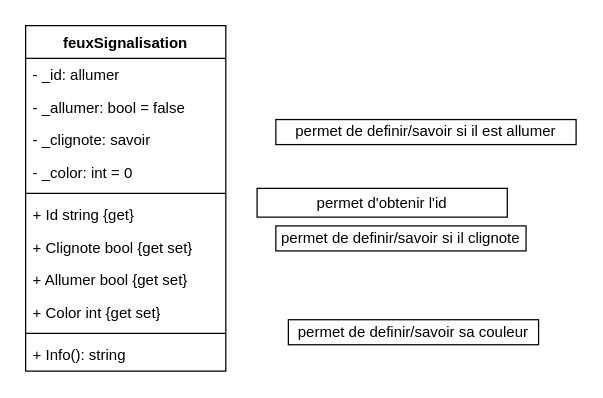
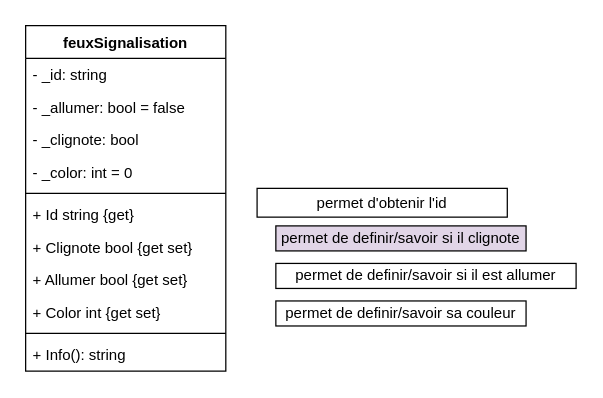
  <mxCell id="0" />
  <mxCell id="1" parent="0" />
  <mxCell id="2" value="feuxSignalisation" style="swimlane;fontStyle=1;align=center;verticalAlign=top;childLayout=stackLayout;horizontal=1;startSize=26;horizontalStack=0;resizeParent=1;resizeParentMax=0;resizeLast=0;collapsible=1;marginBottom=0;whiteSpace=wrap;html=1;" vertex="1" parent="1"><mxGeometry x="20" y="20" width="160" height="276" as="geometry" /></mxCell>
- <mxCell id="3" value="- _id: allumer" style="text;strokeColor=none;fillColor=none;align=left;verticalAlign=top;spacingLeft=4;spacingRight=4;overflow=hidden;rotatable=0;points=[[0,0.5],[1,0.5]];portConstraint=eastwest;whiteSpace=wrap;html=1;" vertex="1" parent="2"><mxGeometry y="26" width="160" height="26" as="geometry" /></mxCell>
+ <mxCell id="3" value="- _id: string" style="text;strokeColor=none;fillColor=none;align=left;verticalAlign=top;spacingLeft=4;spacingRight=4;overflow=hidden;rotatable=0;points=[[0,0.5],[1,0.5]];portConstraint=eastwest;whiteSpace=wrap;html=1;" vertex="1" parent="2"><mxGeometry y="26" width="160" height="26" as="geometry" /></mxCell>
  <mxCell id="4" value="- _allumer: bool = false" style="text;strokeColor=none;fillColor=none;align=left;verticalAlign=top;spacingLeft=4;spacingRight=4;overflow=hidden;rotatable=0;points=[[0,0.5],[1,0.5]];portConstraint=eastwest;whiteSpace=wrap;html=1;" vertex="1" parent="2"><mxGeometry y="52" width="160" height="26" as="geometry" /></mxCell>
- <mxCell id="5" value="- _clignote: savoir" style="text;strokeColor=none;fillColor=none;align=left;verticalAlign=top;spacingLeft=4;spacingRight=4;overflow=hidden;rotatable=0;points=[[0,0.5],[1,0.5]];portConstraint=eastwest;whiteSpace=wrap;html=1;" vertex="1" parent="2"><mxGeometry y="78" width="160" height="26" as="geometry" /></mxCell>
+ <mxCell id="5" value="- _clignote: bool" style="text;strokeColor=none;fillColor=none;align=left;verticalAlign=top;spacingLeft=4;spacingRight=4;overflow=hidden;rotatable=0;points=[[0,0.5],[1,0.5]];portConstraint=eastwest;whiteSpace=wrap;html=1;" vertex="1" parent="2"><mxGeometry y="78" width="160" height="26" as="geometry" /></mxCell>
  <mxCell id="6" value="- _color: int = 0" style="text;strokeColor=none;fillColor=none;align=left;verticalAlign=top;spacingLeft=4;spacingRight=4;overflow=hidden;rotatable=0;points=[[0,0.5],[1,0.5]];portConstraint=eastwest;whiteSpace=wrap;html=1;" vertex="1" parent="2"><mxGeometry y="104" width="160" height="26" as="geometry" /></mxCell>
  <mxCell id="7" value="" style="line;strokeWidth=1;fillColor=none;align=left;verticalAlign=middle;spacingTop=-1;spacingLeft=3;spacingRight=3;rotatable=0;labelPosition=right;points=[];portConstraint=eastwest;strokeColor=inherit;" vertex="1" parent="2"><mxGeometry y="130" width="160" height="8" as="geometry" /></mxCell>
  <mxCell id="8" value="+ Id string {get}" style="text;strokeColor=none;fillColor=none;align=left;verticalAlign=top;spacingLeft=4;spacingRight=4;overflow=hidden;rotatable=0;points=[[0,0.5],[1,0.5]];portConstraint=eastwest;whiteSpace=wrap;html=1;" vertex="1" parent="2"><mxGeometry y="138" width="160" height="26" as="geometry" /></mxCell>
  <mxCell id="9" value="+ Clignote bool {get set}" style="text;strokeColor=none;fillColor=none;align=left;verticalAlign=top;spacingLeft=4;spacingRight=4;overflow=hidden;rotatable=0;points=[[0,0.5],[1,0.5]];portConstraint=eastwest;whiteSpace=wrap;html=1;" vertex="1" parent="2"><mxGeometry y="164" width="160" height="26" as="geometry" /></mxCell>
  <mxCell id="10" value="+ Allumer bool {get set}" style="text;strokeColor=none;fillColor=none;align=left;verticalAlign=top;spacingLeft=4;spacingRight=4;overflow=hidden;rotatable=0;points=[[0,0.5],[1,0.5]];portConstraint=eastwest;whiteSpace=wrap;html=1;" vertex="1" parent="2"><mxGeometry y="190" width="160" height="26" as="geometry" /></mxCell>
  <mxCell id="11" value="+ Color int {get set}" style="text;strokeColor=none;fillColor=none;align=left;verticalAlign=top;spacingLeft=4;spacingRight=4;overflow=hidden;rotatable=0;points=[[0,0.5],[1,0.5]];portConstraint=eastwest;whiteSpace=wrap;html=1;" vertex="1" parent="2"><mxGeometry y="216" width="160" height="26" as="geometry" /></mxCell>
  <mxCell id="12" value="" style="line;strokeWidth=1;fillColor=none;align=left;verticalAlign=middle;spacingTop=-1;spacingLeft=3;spacingRight=3;rotatable=0;labelPosition=right;points=[];portConstraint=eastwest;strokeColor=inherit;" vertex="1" parent="2"><mxGeometry y="242" width="160" height="8" as="geometry" /></mxCell>
  <mxCell id="13" value="+ Info(): string" style="text;strokeColor=none;fillColor=none;align=left;verticalAlign=top;spacingLeft=4;spacingRight=4;overflow=hidden;rotatable=0;points=[[0,0.5],[1,0.5]];portConstraint=eastwest;whiteSpace=wrap;html=1;" vertex="1" parent="2"><mxGeometry y="250" width="160" height="26" as="geometry" /></mxCell>
- <mxCell id="14" value="permet de definir/savoir sa couleur" style="html=1;whiteSpace=wrap;" vertex="1" parent="1"><mxGeometry x="230" y="255" width="200" height="20" as="geometry" /></mxCell>
- <mxCell id="15" value="permet de definir/savoir si il est allumer" style="html=1;whiteSpace=wrap;" vertex="1" parent="1"><mxGeometry x="220" y="95" width="240" height="20" as="geometry" /></mxCell>
- <mxCell id="16" value="permet de definir/savoir si il clignote" style="html=1;whiteSpace=wrap;" vertex="1" parent="1"><mxGeometry x="220" y="180" width="200" height="20" as="geometry" /></mxCell>
+ <mxCell id="14" value="permet de definir/savoir sa couleur" style="html=1;whiteSpace=wrap;" vertex="1" parent="1"><mxGeometry x="220" y="240" width="200" height="20" as="geometry" /></mxCell>
+ <mxCell id="15" value="permet de definir/savoir si il est allumer" style="html=1;whiteSpace=wrap;" vertex="1" parent="1"><mxGeometry x="220" y="210" width="240" height="20" as="geometry" /></mxCell>
+ <mxCell id="16" value="permet de definir/savoir si il clignote" style="html=1;whiteSpace=wrap;fillColor=#e1d5e7;" vertex="1" parent="1"><mxGeometry x="220" y="180" width="200" height="20" as="geometry" /></mxCell>
  <mxCell id="17" value="permet d'obtenir l'id" style="html=1;whiteSpace=wrap;" vertex="1" parent="1"><mxGeometry x="205" y="150" width="200" height="23" as="geometry" /></mxCell>
